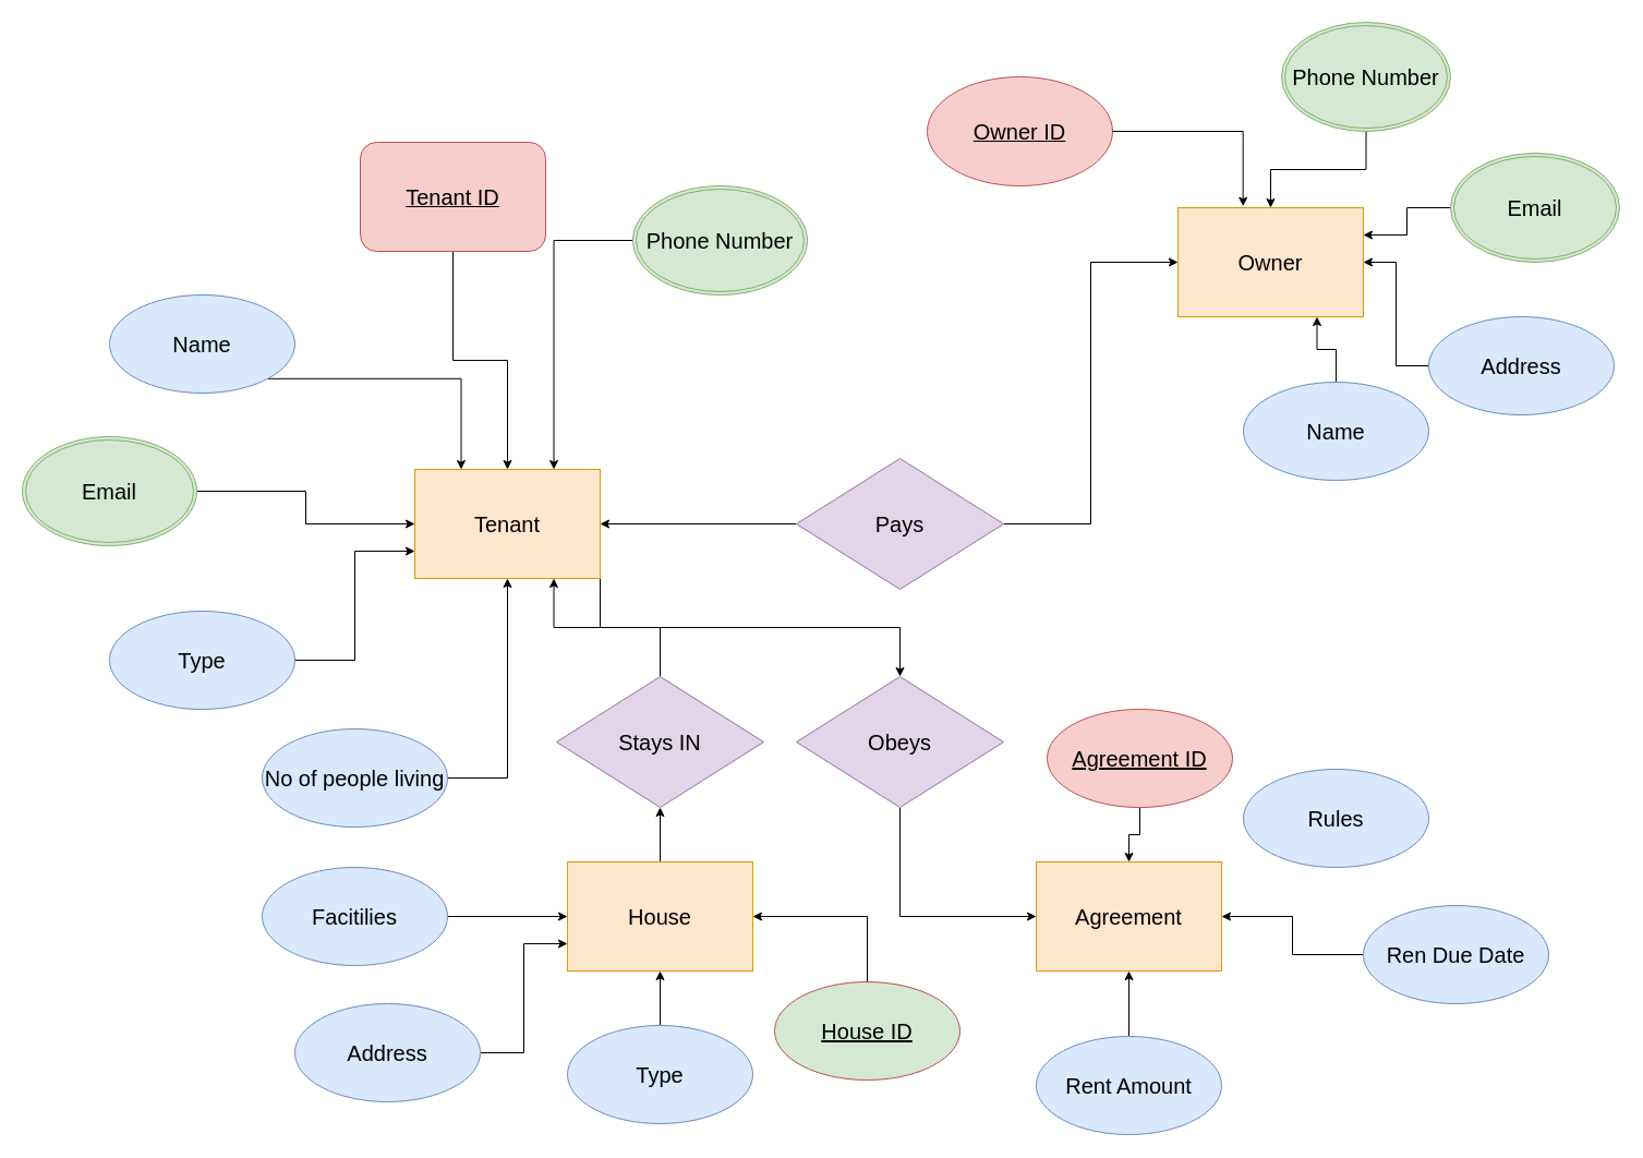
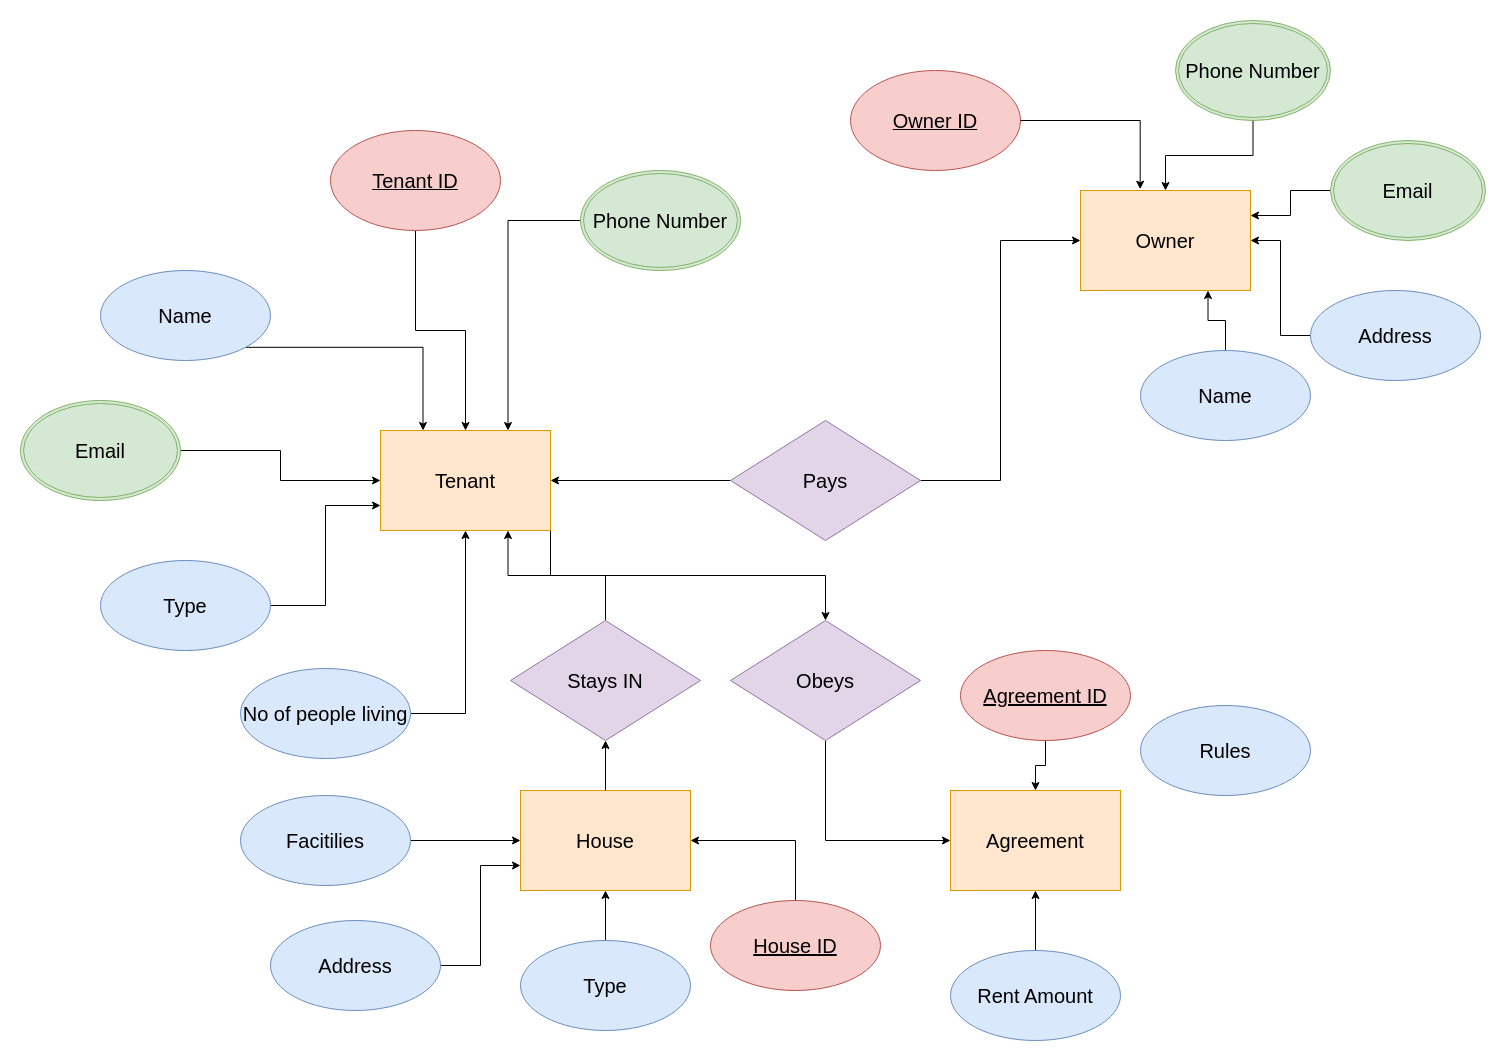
  <mxCell id="0" />
  <mxCell id="1" parent="0" />
  <mxCell id="2" style="edgeStyle=orthogonalEdgeStyle;rounded=0;orthogonalLoop=1;jettySize=auto;html=1;exitX=1;exitY=1;exitDx=0;exitDy=0;entryX=0.25;entryY=0;entryDx=0;entryDy=0;" edge="1" parent="1" source="3" target="15"><mxGeometry relative="1" as="geometry" /></mxCell>
  <mxCell id="3" value="&lt;font style=&quot;font-size: 20px;&quot;&gt;Name&lt;/font&gt;" style="ellipse;whiteSpace=wrap;html=1;align=center;fillColor=#dae8fc;strokeColor=#6c8ebf;" vertex="1" parent="1"><mxGeometry x="100" y="270" width="170" height="90" as="geometry" /></mxCell>
  <mxCell id="4" style="edgeStyle=orthogonalEdgeStyle;rounded=0;orthogonalLoop=1;jettySize=auto;html=1;exitX=0.5;exitY=1;exitDx=0;exitDy=0;entryX=0.5;entryY=0;entryDx=0;entryDy=0;" edge="1" parent="1" source="5" target="15"><mxGeometry relative="1" as="geometry" /></mxCell>
- <mxCell id="5" value="&lt;span style=&quot;font-size: 20px;&quot;&gt;Tenant ID&lt;/span&gt;" style="whiteSpace=wrap;html=1;align=center;fontStyle=4;fillColor=#f8cecc;strokeColor=#b85450;rounded=1;" vertex="1" parent="1"><mxGeometry x="330" y="130" width="170" height="100" as="geometry" /></mxCell>
+ <mxCell id="5" value="&lt;span style=&quot;font-size: 20px;&quot;&gt;Tenant ID&lt;/span&gt;" style="ellipse;whiteSpace=wrap;html=1;align=center;fontStyle=4;fillColor=#f8cecc;strokeColor=#b85450;" vertex="1" parent="1"><mxGeometry x="330" y="130" width="170" height="100" as="geometry" /></mxCell>
  <mxCell id="6" style="edgeStyle=orthogonalEdgeStyle;rounded=0;orthogonalLoop=1;jettySize=auto;html=1;exitX=0;exitY=0.5;exitDx=0;exitDy=0;entryX=0.75;entryY=0;entryDx=0;entryDy=0;" edge="1" parent="1" source="7" target="15"><mxGeometry relative="1" as="geometry" /></mxCell>
  <mxCell id="7" value="&lt;font style=&quot;font-size: 20px;&quot;&gt;Phone Number&lt;/font&gt;" style="ellipse;shape=doubleEllipse;margin=3;whiteSpace=wrap;html=1;align=center;fillColor=#d5e8d4;strokeColor=#82b366;" vertex="1" parent="1"><mxGeometry x="580" y="170" width="160" height="100" as="geometry" /></mxCell>
  <mxCell id="8" style="edgeStyle=orthogonalEdgeStyle;rounded=0;orthogonalLoop=1;jettySize=auto;html=1;exitX=1;exitY=0.5;exitDx=0;exitDy=0;entryX=0;entryY=0.5;entryDx=0;entryDy=0;" edge="1" parent="1" source="9" target="15"><mxGeometry relative="1" as="geometry" /></mxCell>
  <mxCell id="9" value="&lt;span style=&quot;font-size: 20px;&quot;&gt;Email&lt;/span&gt;" style="ellipse;shape=doubleEllipse;margin=3;whiteSpace=wrap;html=1;align=center;fillColor=#d5e8d4;strokeColor=#82b366;" vertex="1" parent="1"><mxGeometry x="20" y="400" width="160" height="100" as="geometry" /></mxCell>
  <mxCell id="10" style="edgeStyle=orthogonalEdgeStyle;rounded=0;orthogonalLoop=1;jettySize=auto;html=1;exitX=1;exitY=0.5;exitDx=0;exitDy=0;entryX=0;entryY=0.75;entryDx=0;entryDy=0;" edge="1" parent="1" source="11" target="15"><mxGeometry relative="1" as="geometry" /></mxCell>
  <mxCell id="11" value="&lt;span style=&quot;font-size: 20px;&quot;&gt;Type&lt;/span&gt;" style="ellipse;whiteSpace=wrap;html=1;align=center;fillColor=#dae8fc;strokeColor=#6c8ebf;" vertex="1" parent="1"><mxGeometry x="100" y="560" width="170" height="90" as="geometry" /></mxCell>
  <mxCell id="12" style="edgeStyle=orthogonalEdgeStyle;rounded=0;orthogonalLoop=1;jettySize=auto;html=1;exitX=1;exitY=0.5;exitDx=0;exitDy=0;entryX=0.5;entryY=1;entryDx=0;entryDy=0;" edge="1" parent="1" source="13" target="15"><mxGeometry relative="1" as="geometry" /></mxCell>
  <mxCell id="13" value="&lt;span style=&quot;font-size: 20px;&quot;&gt;No of people living&lt;/span&gt;" style="ellipse;whiteSpace=wrap;html=1;align=center;fillColor=#dae8fc;strokeColor=#6c8ebf;" vertex="1" parent="1"><mxGeometry x="240" y="668" width="170" height="90" as="geometry" /></mxCell>
  <mxCell id="14" style="edgeStyle=orthogonalEdgeStyle;rounded=0;orthogonalLoop=1;jettySize=auto;html=1;exitX=1;exitY=1;exitDx=0;exitDy=0;entryX=0.5;entryY=0;entryDx=0;entryDy=0;" edge="1" parent="1" source="15" target="32"><mxGeometry relative="1" as="geometry" /></mxCell>
  <mxCell id="15" value="&lt;span style=&quot;font-size: 20px;&quot;&gt;Tenant&lt;/span&gt;" style="whiteSpace=wrap;html=1;align=center;fillColor=#ffe6cc;strokeColor=#d79b00;" vertex="1" parent="1"><mxGeometry x="380" y="430" width="170" height="100" as="geometry" /></mxCell>
  <mxCell id="16" style="edgeStyle=orthogonalEdgeStyle;rounded=0;orthogonalLoop=1;jettySize=auto;html=1;exitX=0.5;exitY=0;exitDx=0;exitDy=0;entryX=0.75;entryY=1;entryDx=0;entryDy=0;" edge="1" parent="1" source="17" target="15"><mxGeometry relative="1" as="geometry" /></mxCell>
  <mxCell id="17" value="&lt;font style=&quot;font-size: 20px;&quot;&gt;Stays IN&lt;/font&gt;" style="shape=rhombus;perimeter=rhombusPerimeter;whiteSpace=wrap;html=1;align=center;fillColor=#e1d5e7;strokeColor=#9673a6;" vertex="1" parent="1"><mxGeometry x="510" y="620" width="190" height="120" as="geometry" /></mxCell>
  <mxCell id="18" style="edgeStyle=orthogonalEdgeStyle;rounded=0;orthogonalLoop=1;jettySize=auto;html=1;exitX=0.5;exitY=0;exitDx=0;exitDy=0;entryX=0.5;entryY=1;entryDx=0;entryDy=0;" edge="1" parent="1" source="19" target="17"><mxGeometry relative="1" as="geometry" /></mxCell>
  <mxCell id="19" value="&lt;span style=&quot;font-size: 20px;&quot;&gt;House&lt;/span&gt;" style="whiteSpace=wrap;html=1;align=center;fillColor=#ffe6cc;strokeColor=#d79b00;" vertex="1" parent="1"><mxGeometry x="520" y="790" width="170" height="100" as="geometry" /></mxCell>
  <mxCell id="20" style="edgeStyle=orthogonalEdgeStyle;rounded=0;orthogonalLoop=1;jettySize=auto;html=1;exitX=1;exitY=0.5;exitDx=0;exitDy=0;entryX=0;entryY=0.5;entryDx=0;entryDy=0;" edge="1" parent="1" source="21" target="19"><mxGeometry relative="1" as="geometry" /></mxCell>
  <mxCell id="21" value="&lt;span style=&quot;font-size: 20px;&quot;&gt;Facitilies&lt;/span&gt;" style="ellipse;whiteSpace=wrap;html=1;align=center;fillColor=#dae8fc;strokeColor=#6c8ebf;" vertex="1" parent="1"><mxGeometry x="240" y="795" width="170" height="90" as="geometry" /></mxCell>
  <mxCell id="22" style="edgeStyle=orthogonalEdgeStyle;rounded=0;orthogonalLoop=1;jettySize=auto;html=1;exitX=1;exitY=0.5;exitDx=0;exitDy=0;entryX=0;entryY=0.75;entryDx=0;entryDy=0;" edge="1" parent="1" source="23" target="19"><mxGeometry relative="1" as="geometry" /></mxCell>
  <mxCell id="23" value="&lt;span style=&quot;font-size: 20px;&quot;&gt;Address&lt;/span&gt;" style="ellipse;whiteSpace=wrap;html=1;align=center;fillColor=#dae8fc;strokeColor=#6c8ebf;" vertex="1" parent="1"><mxGeometry x="270" y="920" width="170" height="90" as="geometry" /></mxCell>
  <mxCell id="24" style="edgeStyle=orthogonalEdgeStyle;rounded=0;orthogonalLoop=1;jettySize=auto;html=1;exitX=0.5;exitY=0;exitDx=0;exitDy=0;entryX=0.5;entryY=1;entryDx=0;entryDy=0;" edge="1" parent="1" source="25" target="19"><mxGeometry relative="1" as="geometry" /></mxCell>
  <mxCell id="25" value="&lt;span style=&quot;font-size: 20px;&quot;&gt;Type&lt;/span&gt;" style="ellipse;whiteSpace=wrap;html=1;align=center;fillColor=#dae8fc;strokeColor=#6c8ebf;" vertex="1" parent="1"><mxGeometry x="520" y="940" width="170" height="90" as="geometry" /></mxCell>
  <mxCell id="26" style="edgeStyle=orthogonalEdgeStyle;rounded=0;orthogonalLoop=1;jettySize=auto;html=1;exitX=0.5;exitY=0;exitDx=0;exitDy=0;entryX=1;entryY=0.5;entryDx=0;entryDy=0;" edge="1" parent="1" source="27" target="19"><mxGeometry relative="1" as="geometry" /></mxCell>
- <mxCell id="27" value="&lt;span style=&quot;font-size: 20px;&quot;&gt;&lt;u&gt;House ID&lt;/u&gt;&lt;/span&gt;" style="ellipse;whiteSpace=wrap;html=1;align=center;fillColor=#d5e8d4;strokeColor=#b85450;" vertex="1" parent="1"><mxGeometry x="710" y="900" width="170" height="90" as="geometry" /></mxCell>
+ <mxCell id="27" value="&lt;span style=&quot;font-size: 20px;&quot;&gt;&lt;u&gt;House ID&lt;/u&gt;&lt;/span&gt;" style="ellipse;whiteSpace=wrap;html=1;align=center;fillColor=#f8cecc;strokeColor=#b85450;" vertex="1" parent="1"><mxGeometry x="710" y="900" width="170" height="90" as="geometry" /></mxCell>
  <mxCell id="28" style="edgeStyle=orthogonalEdgeStyle;rounded=0;orthogonalLoop=1;jettySize=auto;html=1;entryX=1;entryY=0.5;entryDx=0;entryDy=0;" edge="1" parent="1" source="30" target="15"><mxGeometry relative="1" as="geometry" /></mxCell>
  <mxCell id="29" style="edgeStyle=orthogonalEdgeStyle;rounded=0;orthogonalLoop=1;jettySize=auto;html=1;exitX=1;exitY=0.5;exitDx=0;exitDy=0;entryX=0;entryY=0.5;entryDx=0;entryDy=0;" edge="1" parent="1" source="30" target="41"><mxGeometry relative="1" as="geometry" /></mxCell>
  <mxCell id="30" value="&lt;span style=&quot;font-size: 20px;&quot;&gt;Pays&lt;/span&gt;" style="shape=rhombus;perimeter=rhombusPerimeter;whiteSpace=wrap;html=1;align=center;fillColor=#e1d5e7;strokeColor=#9673a6;" vertex="1" parent="1"><mxGeometry x="730" y="420" width="190" height="120" as="geometry" /></mxCell>
  <mxCell id="31" style="edgeStyle=orthogonalEdgeStyle;rounded=0;orthogonalLoop=1;jettySize=auto;html=1;exitX=0.5;exitY=1;exitDx=0;exitDy=0;entryX=0;entryY=0.5;entryDx=0;entryDy=0;" edge="1" parent="1" source="32" target="33"><mxGeometry relative="1" as="geometry" /></mxCell>
  <mxCell id="32" value="&lt;span style=&quot;font-size: 20px;&quot;&gt;Obeys&lt;/span&gt;" style="shape=rhombus;perimeter=rhombusPerimeter;whiteSpace=wrap;html=1;align=center;fillColor=#e1d5e7;strokeColor=#9673a6;" vertex="1" parent="1"><mxGeometry x="730" y="620" width="190" height="120" as="geometry" /></mxCell>
  <mxCell id="33" value="&lt;span style=&quot;font-size: 20px;&quot;&gt;Agreement&lt;/span&gt;" style="whiteSpace=wrap;html=1;align=center;fillColor=#ffe6cc;strokeColor=#d79b00;" vertex="1" parent="1"><mxGeometry x="950" y="790" width="170" height="100" as="geometry" /></mxCell>
  <mxCell id="34" style="edgeStyle=orthogonalEdgeStyle;rounded=0;orthogonalLoop=1;jettySize=auto;html=1;entryX=0.5;entryY=1;entryDx=0;entryDy=0;" edge="1" parent="1" source="35" target="33"><mxGeometry relative="1" as="geometry" /></mxCell>
  <mxCell id="35" value="&lt;span style=&quot;font-size: 20px;&quot;&gt;Rent Amount&lt;/span&gt;" style="ellipse;whiteSpace=wrap;html=1;align=center;fillColor=#dae8fc;strokeColor=#6c8ebf;" vertex="1" parent="1"><mxGeometry x="950" y="950" width="170" height="90" as="geometry" /></mxCell>
- <mxCell id="36" style="edgeStyle=orthogonalEdgeStyle;rounded=0;orthogonalLoop=1;jettySize=auto;html=1;exitX=0;exitY=0.5;exitDx=0;exitDy=0;entryX=1;entryY=0.5;entryDx=0;entryDy=0;" edge="1" parent="1" source="37" target="33"><mxGeometry relative="1" as="geometry" /></mxCell>
- <mxCell id="37" value="&lt;span style=&quot;font-size: 20px;&quot;&gt;Ren Due Date&lt;/span&gt;" style="ellipse;whiteSpace=wrap;html=1;align=center;fillColor=#dae8fc;strokeColor=#6c8ebf;" vertex="1" parent="1"><mxGeometry x="1250" y="830" width="170" height="90" as="geometry" /></mxCell>
  <mxCell id="38" value="&lt;span style=&quot;font-size: 20px;&quot;&gt;Rules&lt;/span&gt;" style="ellipse;whiteSpace=wrap;html=1;align=center;fillColor=#dae8fc;strokeColor=#6c8ebf;" vertex="1" parent="1"><mxGeometry x="1140" y="705" width="170" height="90" as="geometry" /></mxCell>
  <mxCell id="39" style="edgeStyle=orthogonalEdgeStyle;rounded=0;orthogonalLoop=1;jettySize=auto;html=1;exitX=0.5;exitY=1;exitDx=0;exitDy=0;entryX=0.5;entryY=0;entryDx=0;entryDy=0;" edge="1" parent="1" source="40" target="33"><mxGeometry relative="1" as="geometry" /></mxCell>
  <mxCell id="40" value="&lt;span style=&quot;font-size: 20px;&quot;&gt;&lt;u&gt;Agreement ID&lt;/u&gt;&lt;/span&gt;" style="ellipse;whiteSpace=wrap;html=1;align=center;fillColor=#f8cecc;strokeColor=#b85450;" vertex="1" parent="1"><mxGeometry x="960" y="650" width="170" height="90" as="geometry" /></mxCell>
  <mxCell id="41" value="&lt;span style=&quot;font-size: 20px;&quot;&gt;Owner&lt;/span&gt;" style="whiteSpace=wrap;html=1;align=center;fillColor=#ffe6cc;strokeColor=#d79b00;" vertex="1" parent="1"><mxGeometry x="1080" y="190" width="170" height="100" as="geometry" /></mxCell>
  <mxCell id="42" value="&lt;span style=&quot;font-size: 20px;&quot;&gt;Owner ID&lt;/span&gt;" style="ellipse;whiteSpace=wrap;html=1;align=center;fontStyle=4;fillColor=#f8cecc;strokeColor=#b85450;" vertex="1" parent="1"><mxGeometry x="850" y="70" width="170" height="100" as="geometry" /></mxCell>
  <mxCell id="43" style="edgeStyle=orthogonalEdgeStyle;rounded=0;orthogonalLoop=1;jettySize=auto;html=1;exitX=1;exitY=0.5;exitDx=0;exitDy=0;entryX=0.351;entryY=-0.013;entryDx=0;entryDy=0;entryPerimeter=0;" edge="1" parent="1" source="42" target="41"><mxGeometry relative="1" as="geometry" /></mxCell>
  <mxCell id="44" style="edgeStyle=orthogonalEdgeStyle;rounded=0;orthogonalLoop=1;jettySize=auto;html=1;exitX=0.5;exitY=1;exitDx=0;exitDy=0;entryX=0.5;entryY=0;entryDx=0;entryDy=0;" edge="1" parent="1" source="45" target="41"><mxGeometry relative="1" as="geometry" /></mxCell>
  <mxCell id="45" value="&lt;span style=&quot;font-size: 20px;&quot;&gt;Phone Number&lt;/span&gt;" style="ellipse;shape=doubleEllipse;margin=3;whiteSpace=wrap;html=1;align=center;fillColor=#d5e8d4;strokeColor=#82b366;" vertex="1" parent="1"><mxGeometry x="1175" y="20" width="155" height="100" as="geometry" /></mxCell>
  <mxCell id="46" style="edgeStyle=orthogonalEdgeStyle;rounded=0;orthogonalLoop=1;jettySize=auto;html=1;entryX=1;entryY=0.25;entryDx=0;entryDy=0;" edge="1" parent="1" source="47" target="41"><mxGeometry relative="1" as="geometry" /></mxCell>
  <mxCell id="47" value="&lt;span style=&quot;font-size: 20px;&quot;&gt;Email&lt;/span&gt;" style="ellipse;shape=doubleEllipse;margin=3;whiteSpace=wrap;html=1;align=center;fillColor=#d5e8d4;strokeColor=#82b366;" vertex="1" parent="1"><mxGeometry x="1330" y="140" width="155" height="100" as="geometry" /></mxCell>
  <mxCell id="48" style="edgeStyle=orthogonalEdgeStyle;rounded=0;orthogonalLoop=1;jettySize=auto;html=1;entryX=1;entryY=0.5;entryDx=0;entryDy=0;" edge="1" parent="1" source="49" target="41"><mxGeometry relative="1" as="geometry" /></mxCell>
  <mxCell id="49" value="&lt;span style=&quot;font-size: 20px;&quot;&gt;Address&lt;/span&gt;" style="ellipse;whiteSpace=wrap;html=1;align=center;fillColor=#dae8fc;strokeColor=#6c8ebf;" vertex="1" parent="1"><mxGeometry x="1310" y="290" width="170" height="90" as="geometry" /></mxCell>
  <mxCell id="50" style="edgeStyle=orthogonalEdgeStyle;rounded=0;orthogonalLoop=1;jettySize=auto;html=1;exitX=0.5;exitY=0;exitDx=0;exitDy=0;entryX=0.75;entryY=1;entryDx=0;entryDy=0;" edge="1" parent="1" source="51" target="41"><mxGeometry relative="1" as="geometry" /></mxCell>
  <mxCell id="51" value="&lt;span style=&quot;font-size: 20px;&quot;&gt;Name&lt;/span&gt;" style="ellipse;whiteSpace=wrap;html=1;align=center;fillColor=#dae8fc;strokeColor=#6c8ebf;" vertex="1" parent="1"><mxGeometry x="1140" y="350" width="170" height="90" as="geometry" /></mxCell>
